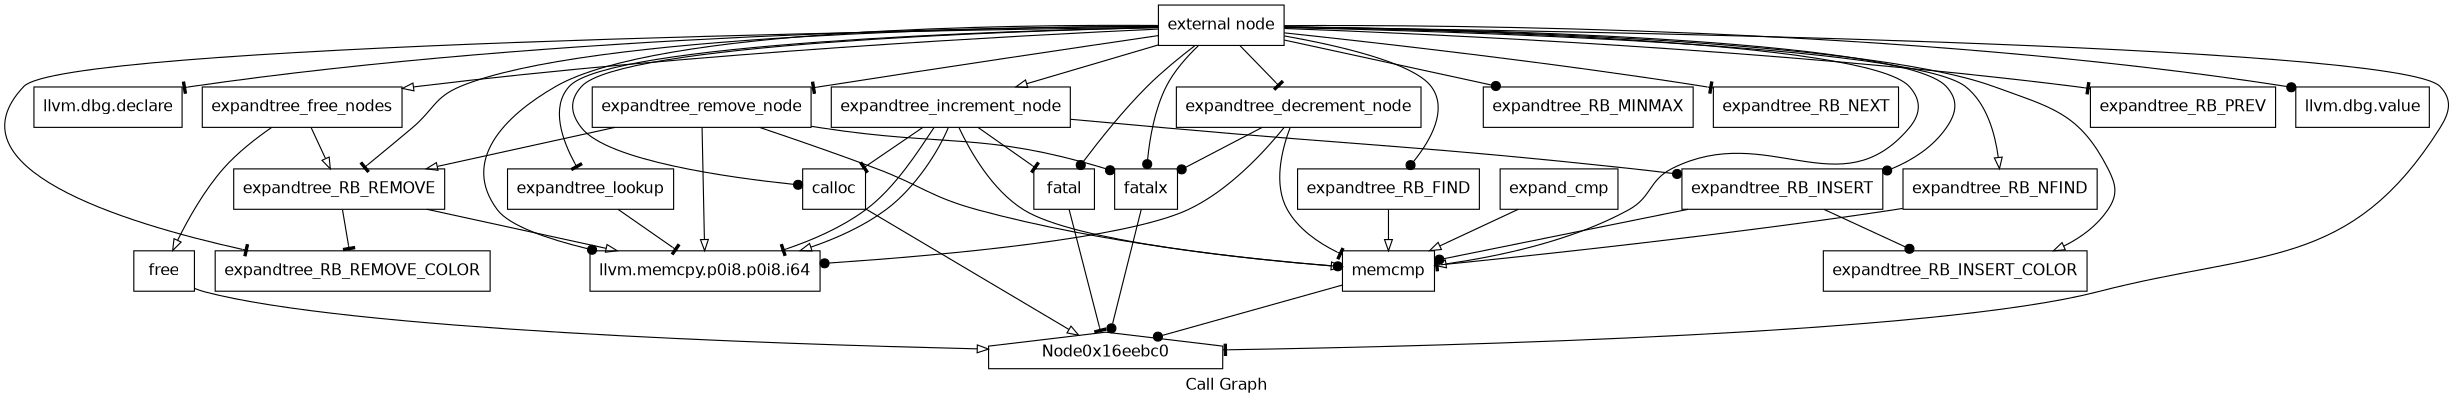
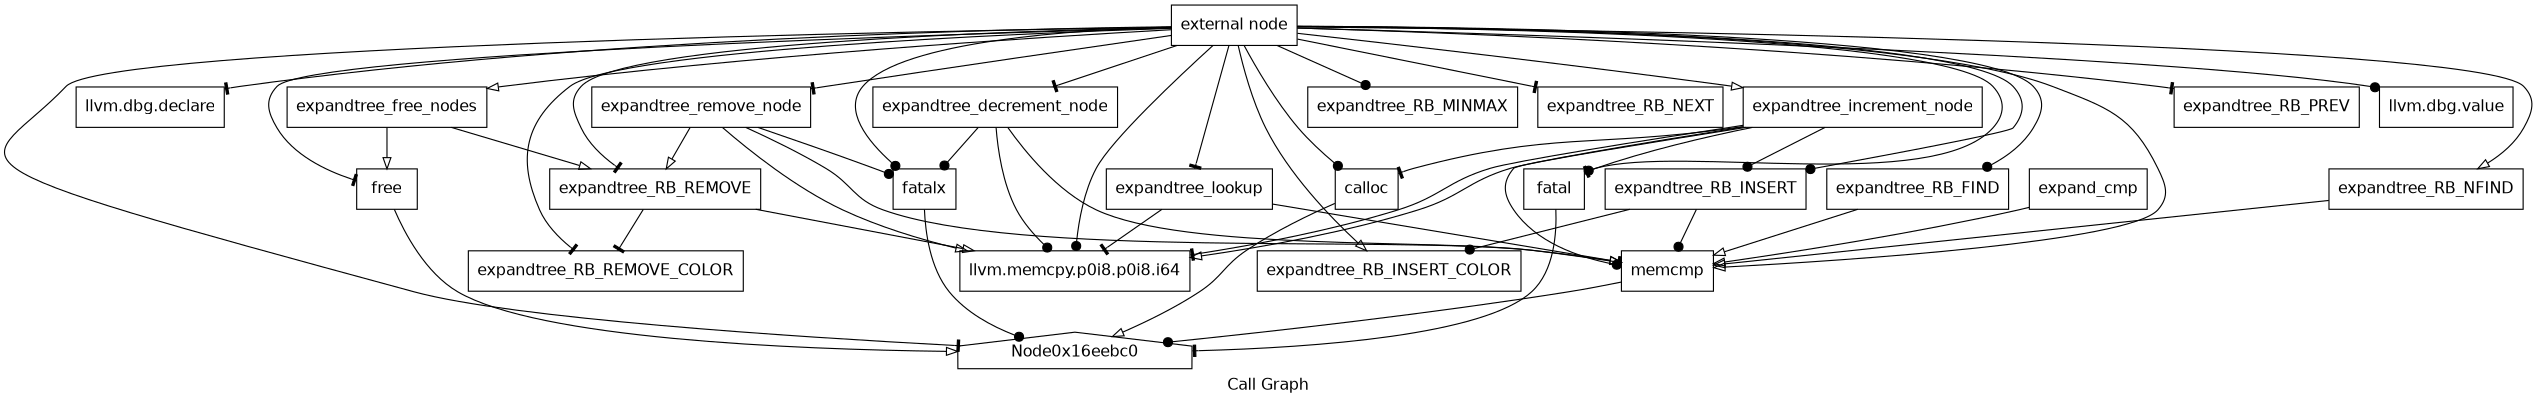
  digraph {
    fontname="DejaVu Sans"
    label="Call Graph"
    node [fontname="DejaVu Sans" shape=record]
    edge [arrowhead=onormal fontname="DejaVu Sans"]
    n1 [label="{external node}"]
    n2 [label="{expandtree_lookup}"]
    n3 [label="{llvm.dbg.declare}"]
    n4 [label="{llvm.memcpy.p0i8.p0i8.i64}"]
    n5 [label="{expandtree_RB_FIND}"]
    n6 [label="{expandtree_increment_node}"]
    n7 [label="{calloc}"]
    n8 [label="{fatal}"]
    n9 [label="{expandtree_RB_INSERT}"]
    n10 [label="{fatalx}"]
    n11 [label="{expandtree_decrement_node}"]
    n12 [label="{expandtree_remove_node}"]
    n13 [label="{expandtree_RB_REMOVE}"]
    n14 [label="{expandtree_free_nodes}"]
    n15 [label="{expandtree_RB_MINMAX}"]
    n16 [label="{expandtree_RB_NEXT}"]
    n17 [label="{free}"]
    n18 [label="{memcmp}"]
    n19 [label="{expandtree_RB_INSERT_COLOR}"]
    n20 [label="{expandtree_RB_REMOVE_COLOR}"]
    n21 [label="{expandtree_RB_NFIND}"]
    n22 [label="{expandtree_RB_PREV}"]
    n23 [label="{llvm.dbg.value}"]
    Node0x16eebc0 [shape=house]
    n25 [label="{expand_cmp}"]
    n1 -> n2 [arrowhead=tee]
    n1 -> n3 [arrowhead=tee]
    n1 -> n4 [arrowhead=dot]
    n1 -> n5 [arrowhead=dot]
    n1 -> n6
    n1 -> n7 [arrowhead=dot]
    n1 -> n8 [arrowhead=dot]
    n1 -> n9 [arrowhead=dot]
    n1 -> n10 [arrowhead=dot]
    n1 -> n11 [arrowhead=tee]
    n1 -> n12 [arrowhead=tee]
    n1 -> n13 [arrowhead=tee]
    n1 -> n14
    n1 -> n15 [arrowhead=dot]
    n1 -> n16 [arrowhead=tee]
+   n1 -> n17 [arrowhead=tee]
    n1 -> n18
    n1 -> n19
    n1 -> n20 [arrowhead=tee]
    n1 -> n21
    n1 -> n22 [arrowhead=tee]
    n1 -> n23 [arrowhead=dot]
    n1 -> Node0x16eebc0 [arrowhead=tee]
    n2 -> n4 [arrowhead=tee]
+   n2 -> n18
    n5 -> n18
    n6 -> n4 [arrowhead=tee]
    n6 -> n4
    n6 -> n7 [arrowhead=tee]
    n6 -> n8 [arrowhead=tee]
    n6 -> n9 [arrowhead=dot]
    n6 -> n18 [arrowhead=dot]
    n7 -> Node0x16eebc0
    n8 -> Node0x16eebc0 [arrowhead=tee]
    n9 -> n18 [arrowhead=dot]
    n9 -> n19 [arrowhead=dot]
    n10 -> Node0x16eebc0 [arrowhead=dot]
    n11 -> n4 [arrowhead=dot]
    n11 -> n10 [arrowhead=dot]
    n11 -> n18 [arrowhead=tee]
    n12 -> n4
    n12 -> n10 [arrowhead=dot]
    n12 -> n13
    n12 -> n18
    n13 -> n4
    n13 -> n20 [arrowhead=tee]
    n14 -> n13
    n14 -> n17
    n17 -> Node0x16eebc0
    n18 -> Node0x16eebc0 [arrowhead=dot]
-   n21 -> n18 [arrowhead=tee]
+   n21 -> n18
    n25 -> n18
  }
